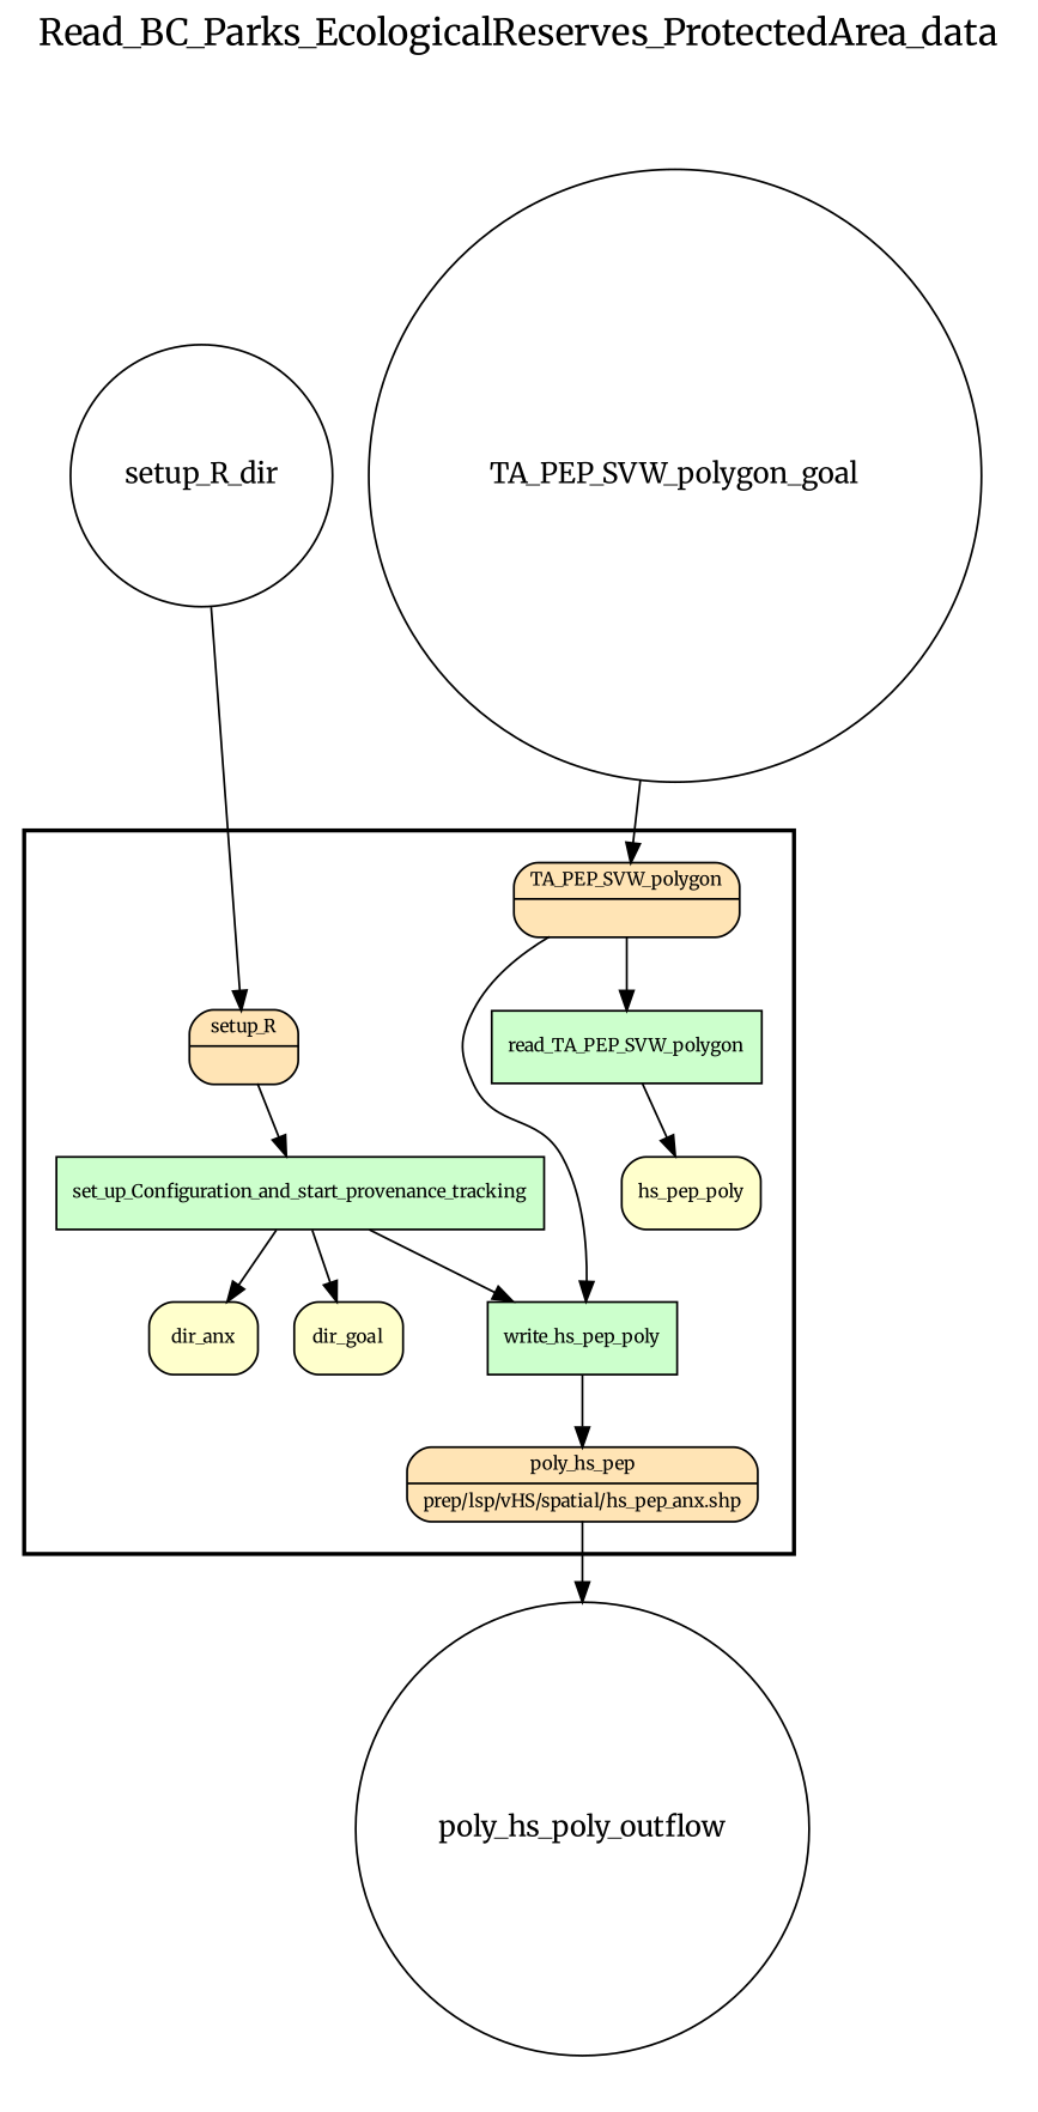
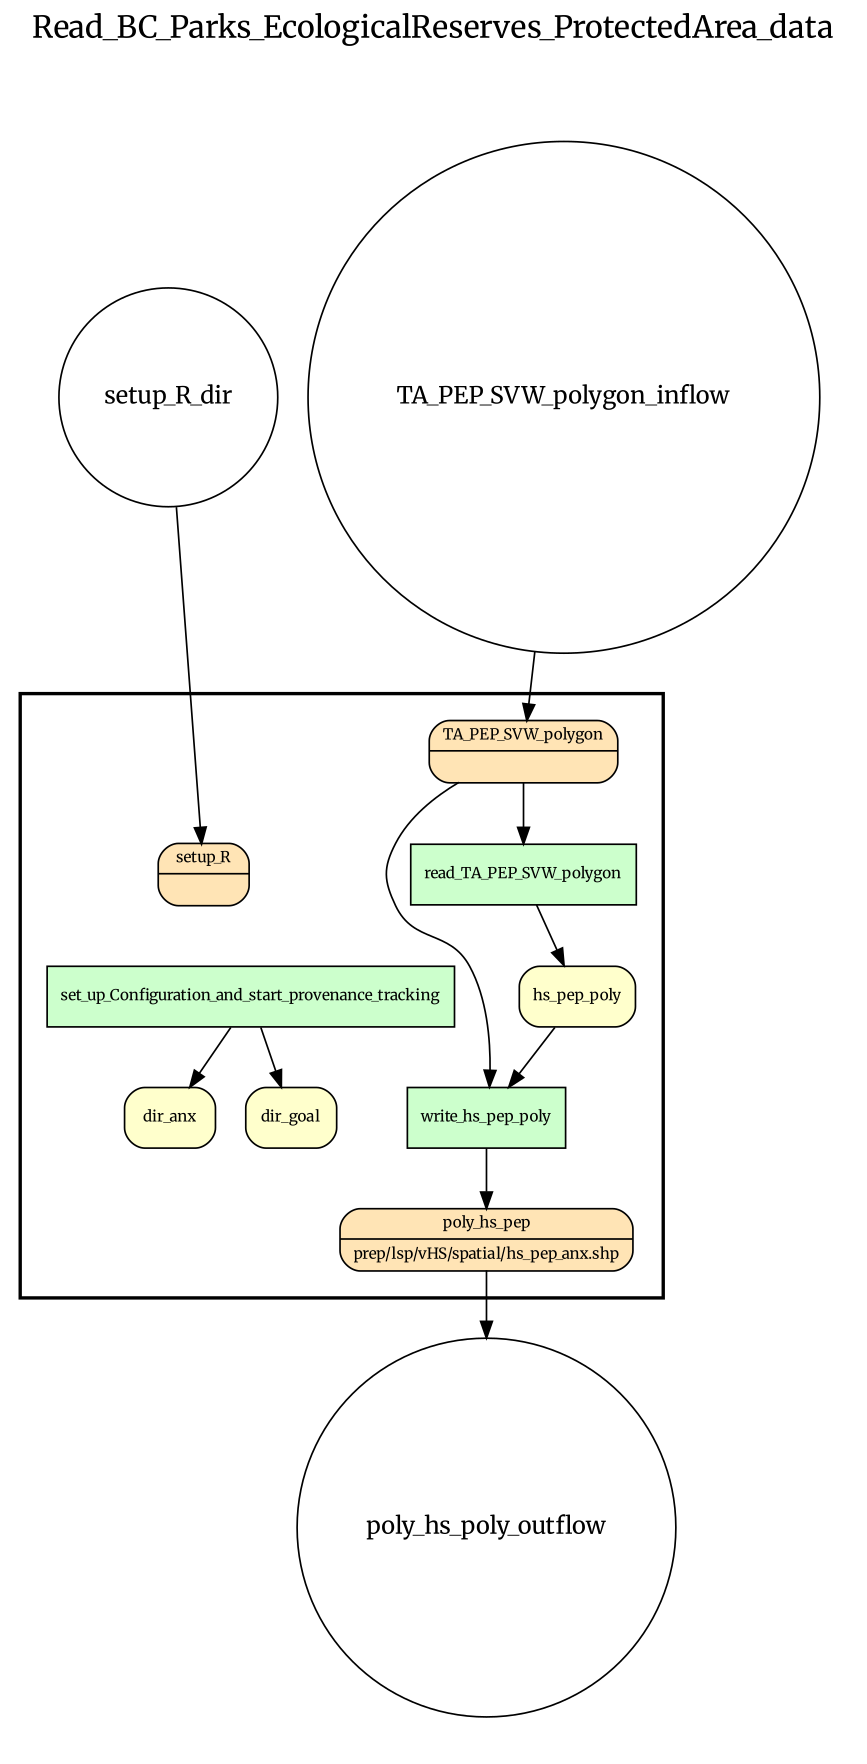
  digraph {
    fontname=Merriweather
    fontsize=18
    label=Read_BC_Parks_EcologicalReserves_ProtectedArea_data
    labelloc=t
    rankdir=TB
    node [fillcolor="#CCFFCC" fontname=Merriweather fontsize=9 peripheries=1 shape=box style="rounded,filled"]
    edge [fontname=Merriweather]
    set_up_Configuration_and_start_provenance_tracking [style=filled]
    read_TA_PEP_SVW_polygon [style=filled]
    write_hs_pep_poly [style=filled]
    n4 [fillcolor="#FFE4B5" label="{<f0> setup_R |<f1>}" rankdir=LR shape=record]
    n5 [fillcolor="#FFE4B5" label="{<f0> TA_PEP_SVW_polygon |<f1>}" rankdir=LR shape=record]
    dir_anx [fillcolor="#FFFFCC"]
    dir_goal [fillcolor="#FFFFCC"]
    hs_pep_poly [fillcolor="#FFFFCC"]
    n9 [fillcolor="#FFE4B5" label="{<f0> poly_hs_pep |<f1>prep/lsp/vHS/spatial/hs_pep_anx.shp\l}" rankdir=LR shape=record]
    n10 [fillcolor="#FFFFFF" label=setup_R_dir shape=circle width=0.2 fontsize="" style=""]
-   TA_PEP_SVW_polygon_inflow [fillcolor="#FFFFFF" shape=circle width=0.2 label=TA_PEP_SVW_polygon_goal fontsize="" style=""]
+   TA_PEP_SVW_polygon_inflow [fillcolor="#FFFFFF" shape=circle width=0.2 fontsize="" style=""]
    n12 [fillcolor="#FFFFFF" label=poly_hs_poly_outflow shape=circle width=0.2 fontsize="" style=""]
    subgraph cluster_1 {
      color=black
      label=""
      penwidth=2
      subgraph cluster_2 {
        color=white
        label=""
        penwidth=2
        set_up_Configuration_and_start_provenance_tracking
        read_TA_PEP_SVW_polygon
        write_hs_pep_poly
        n4
        n5
        dir_anx
        dir_goal
        hs_pep_poly
        n9
      }
    }
    subgraph cluster_3 {
      color=white
      label=""
      penwidth=2
      subgraph cluster_4 {
        color=white
        label=""
        penwidth=2
        n10
        TA_PEP_SVW_polygon_inflow
      }
    }
    subgraph cluster_5 {
      color=white
      label=""
      penwidth=2
      subgraph cluster_6 {
        color=white
        label=""
        penwidth=2
        n12
      }
    }
    set_up_Configuration_and_start_provenance_tracking -> dir_anx
    set_up_Configuration_and_start_provenance_tracking -> dir_goal
    read_TA_PEP_SVW_polygon -> hs_pep_poly
    write_hs_pep_poly -> n9
-   n4 -> set_up_Configuration_and_start_provenance_tracking
    n5 -> read_TA_PEP_SVW_polygon
    n5 -> write_hs_pep_poly
-   set_up_Configuration_and_start_provenance_tracking -> write_hs_pep_poly
+   hs_pep_poly -> write_hs_pep_poly
    n9 -> n12
    n10 -> n4
    TA_PEP_SVW_polygon_inflow -> n5
  }
